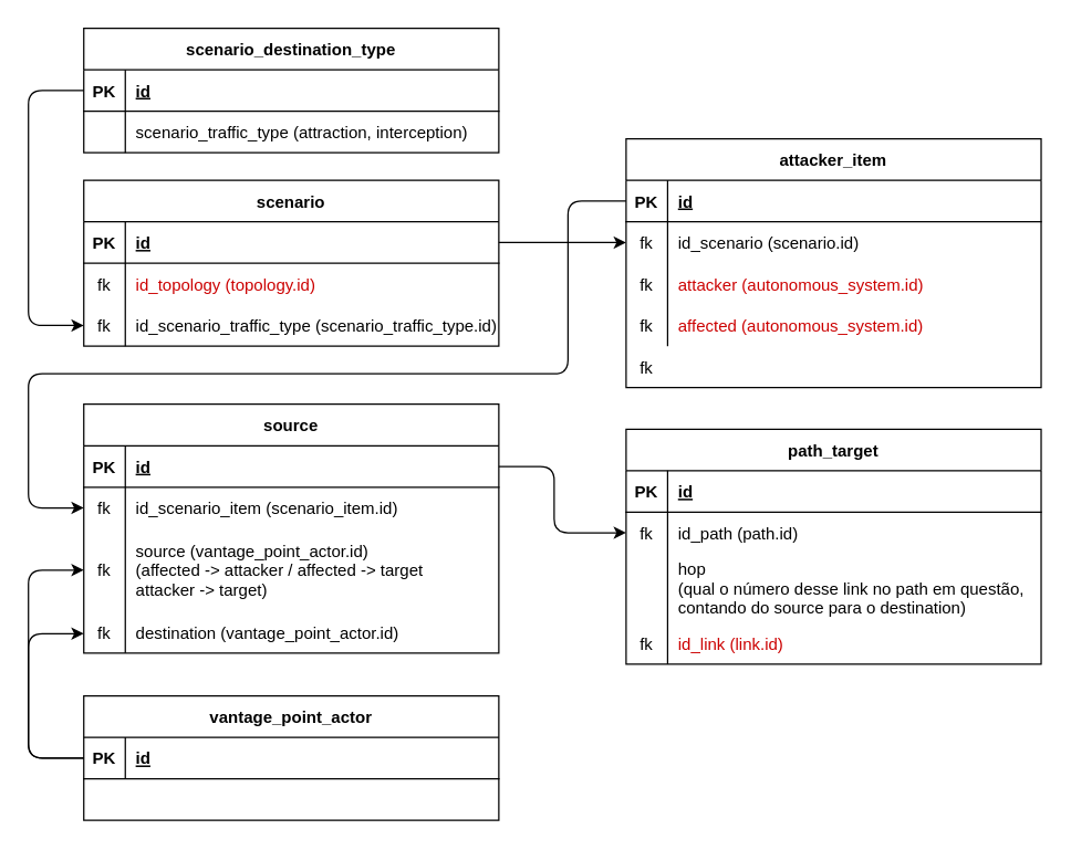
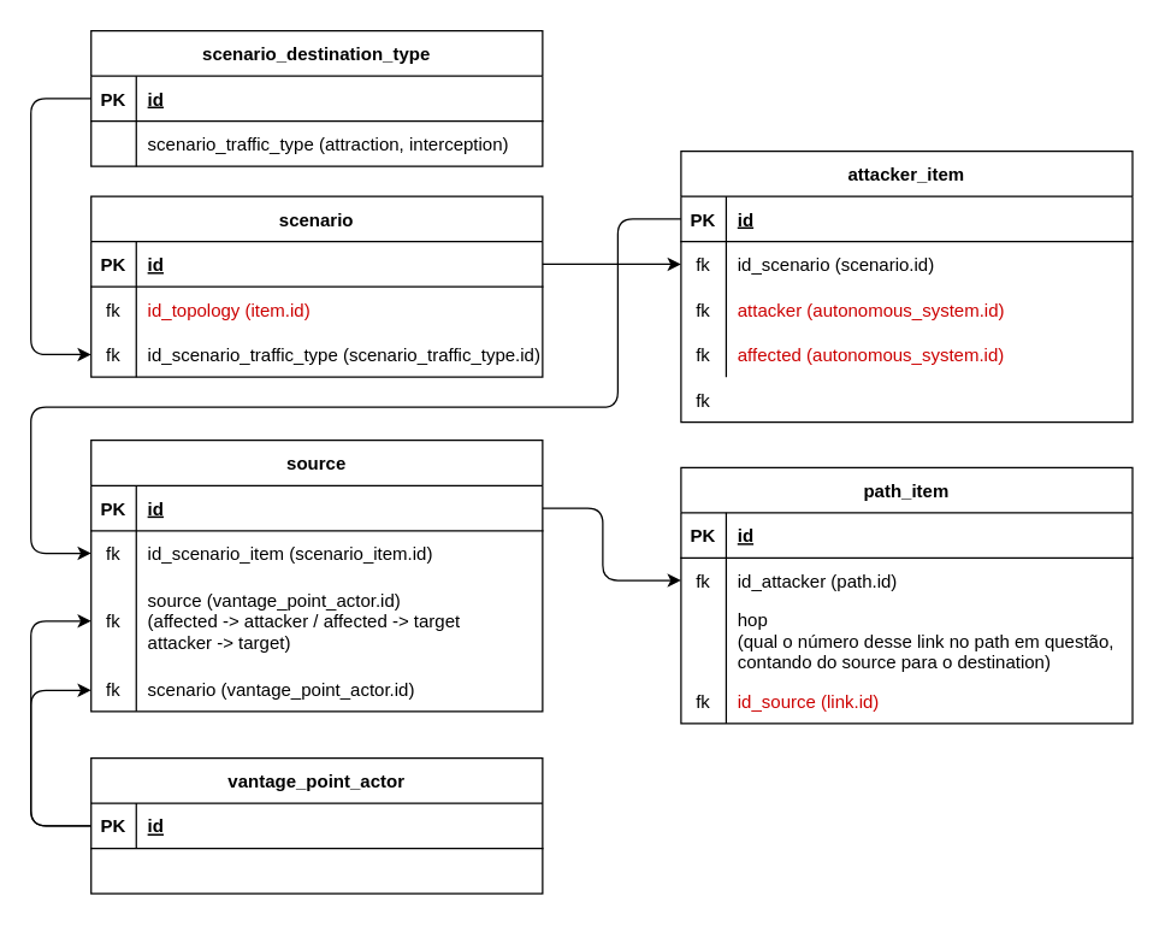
  <mxCell id="0" />
  <mxCell id="1" parent="0" />
  <mxCell id="2" value="" style="endArrow=classic;html=1;exitX=1;exitY=0.5;exitDx=0;exitDy=0;entryX=0;entryY=0.5;entryDx=0;entryDy=0;" parent="1" source="5" target="61" edge="1"><mxGeometry width="50" height="50" relative="1" as="geometry"><mxPoint x="370" y="530" as="sourcePoint" /><mxPoint x="451" y="145" as="targetPoint" /><Array as="points"><mxPoint x="390" y="175" /></Array></mxGeometry></mxCell>
  <mxCell id="3" value="" style="endArrow=classic;html=1;entryX=0;entryY=0.5;entryDx=0;entryDy=0;exitX=0;exitY=0.5;exitDx=0;exitDy=0;" parent="1" source="58" target="26" edge="1"><mxGeometry width="50" height="50" relative="1" as="geometry"><mxPoint x="430" y="120" as="sourcePoint" /><mxPoint x="420" y="480" as="targetPoint" /><Array as="points"><mxPoint x="410" y="145" /><mxPoint x="410" y="270" /><mxPoint x="200" y="270" /><mxPoint x="20" y="270" /><mxPoint x="20" y="367" /></Array></mxGeometry></mxCell>
  <mxCell id="4" value="scenario" style="shape=table;startSize=30;container=1;collapsible=1;childLayout=tableLayout;fixedRows=1;rowLines=0;fontStyle=1;align=center;resizeLast=1;" parent="1" vertex="1"><mxGeometry x="60" y="130" width="300" height="120" as="geometry"><mxRectangle x="60" y="150" width="80" height="30" as="alternateBounds" /></mxGeometry></mxCell>
  <mxCell id="5" value="" style="shape=partialRectangle;collapsible=0;dropTarget=0;pointerEvents=0;fillColor=none;top=0;left=0;bottom=1;right=0;points=[[0,0.5],[1,0.5]];portConstraint=eastwest;" parent="4" vertex="1"><mxGeometry y="30" width="300" height="30" as="geometry" /></mxCell>
  <mxCell id="6" value="PK" style="shape=partialRectangle;connectable=0;fillColor=none;top=0;left=0;bottom=0;right=0;fontStyle=1;overflow=hidden;" parent="5" vertex="1"><mxGeometry width="30" height="30" as="geometry" /></mxCell>
  <mxCell id="7" value="id" style="shape=partialRectangle;connectable=0;fillColor=none;top=0;left=0;bottom=0;right=0;align=left;spacingLeft=6;fontStyle=5;overflow=hidden;" parent="5" vertex="1"><mxGeometry x="30" width="270" height="30" as="geometry" /></mxCell>
  <mxCell id="8" value="" style="shape=partialRectangle;collapsible=0;dropTarget=0;pointerEvents=0;fillColor=none;top=0;left=0;bottom=0;right=0;points=[[0,0.5],[1,0.5]];portConstraint=eastwest;" parent="4" vertex="1"><mxGeometry y="60" width="300" height="30" as="geometry" /></mxCell>
  <mxCell id="9" value="fk" style="shape=partialRectangle;connectable=0;fillColor=none;top=0;left=0;bottom=0;right=0;editable=1;overflow=hidden;" parent="8" vertex="1"><mxGeometry width="30" height="30" as="geometry" /></mxCell>
- <mxCell id="10" value="id_topology (topology.id)" style="shape=partialRectangle;connectable=0;fillColor=none;top=0;left=0;bottom=0;right=0;align=left;spacingLeft=6;overflow=hidden;fontColor=#CC0000;" parent="8" vertex="1"><mxGeometry x="30" width="270" height="30" as="geometry" /></mxCell>
+ <mxCell id="10" value="id_topology (item.id)" style="shape=partialRectangle;connectable=0;fillColor=none;top=0;left=0;bottom=0;right=0;align=left;spacingLeft=6;overflow=hidden;fontColor=#CC0000;" parent="8" vertex="1"><mxGeometry x="30" width="270" height="30" as="geometry" /></mxCell>
  <mxCell id="11" style="shape=partialRectangle;collapsible=0;dropTarget=0;pointerEvents=0;fillColor=none;top=0;left=0;bottom=0;right=0;points=[[0,0.5],[1,0.5]];portConstraint=eastwest;" parent="4" vertex="1"><mxGeometry y="90" width="300" height="30" as="geometry" /></mxCell>
  <mxCell id="12" value="fk" style="shape=partialRectangle;connectable=0;fillColor=none;top=0;left=0;bottom=0;right=0;editable=1;overflow=hidden;" parent="11" vertex="1"><mxGeometry width="30" height="30" as="geometry" /></mxCell>
  <mxCell id="13" value="id_scenario_traffic_type (scenario_traffic_type.id)" style="shape=partialRectangle;connectable=0;fillColor=none;top=0;left=0;bottom=0;right=0;align=left;spacingLeft=6;overflow=hidden;" parent="11" vertex="1"><mxGeometry x="30" width="270" height="30" as="geometry" /></mxCell>
  <mxCell id="14" value="" style="endArrow=classic;html=1;exitX=0;exitY=0.5;exitDx=0;exitDy=0;entryX=0;entryY=0.5;entryDx=0;entryDy=0;" parent="1" source="16" target="11" edge="1"><mxGeometry width="50" height="50" relative="1" as="geometry"><mxPoint x="370" y="176" as="sourcePoint" /><mxPoint x="420" y="126" as="targetPoint" /><Array as="points"><mxPoint x="20" y="65" /><mxPoint x="20" y="235" /></Array></mxGeometry></mxCell>
  <mxCell id="15" value="scenario_destination_type" style="shape=table;startSize=30;container=1;collapsible=1;childLayout=tableLayout;fixedRows=1;rowLines=0;fontStyle=1;align=center;resizeLast=1;" parent="1" vertex="1"><mxGeometry x="60" y="20" width="300" height="90" as="geometry"><mxRectangle x="60" y="150" width="80" height="30" as="alternateBounds" /></mxGeometry></mxCell>
  <mxCell id="16" value="" style="shape=partialRectangle;collapsible=0;dropTarget=0;pointerEvents=0;fillColor=none;top=0;left=0;bottom=1;right=0;points=[[0,0.5],[1,0.5]];portConstraint=eastwest;" parent="15" vertex="1"><mxGeometry y="30" width="300" height="30" as="geometry" /></mxCell>
  <mxCell id="17" value="PK" style="shape=partialRectangle;connectable=0;fillColor=none;top=0;left=0;bottom=0;right=0;fontStyle=1;overflow=hidden;" parent="16" vertex="1"><mxGeometry width="30" height="30" as="geometry" /></mxCell>
  <mxCell id="18" value="id" style="shape=partialRectangle;connectable=0;fillColor=none;top=0;left=0;bottom=0;right=0;align=left;spacingLeft=6;fontStyle=5;overflow=hidden;" parent="16" vertex="1"><mxGeometry x="30" width="270" height="30" as="geometry" /></mxCell>
  <mxCell id="19" value="" style="shape=partialRectangle;collapsible=0;dropTarget=0;pointerEvents=0;fillColor=none;top=0;left=0;bottom=0;right=0;points=[[0,0.5],[1,0.5]];portConstraint=eastwest;" parent="15" vertex="1"><mxGeometry y="60" width="300" height="30" as="geometry" /></mxCell>
  <mxCell id="20" value="" style="shape=partialRectangle;connectable=0;fillColor=none;top=0;left=0;bottom=0;right=0;editable=1;overflow=hidden;" parent="19" vertex="1"><mxGeometry width="30" height="30" as="geometry" /></mxCell>
  <mxCell id="21" value="scenario_traffic_type (attraction, interception)" style="shape=partialRectangle;connectable=0;fillColor=none;top=0;left=0;bottom=0;right=0;align=left;spacingLeft=6;overflow=hidden;" parent="19" vertex="1"><mxGeometry x="30" width="270" height="30" as="geometry" /></mxCell>
  <mxCell id="22" value="source" style="shape=table;startSize=30;container=1;collapsible=1;childLayout=tableLayout;fixedRows=1;rowLines=0;fontStyle=1;align=center;resizeLast=1;" parent="1" vertex="1"><mxGeometry x="60" y="292" width="300" height="180" as="geometry"><mxRectangle x="60" y="150" width="80" height="30" as="alternateBounds" /></mxGeometry></mxCell>
  <mxCell id="23" value="" style="shape=partialRectangle;collapsible=0;dropTarget=0;pointerEvents=0;fillColor=none;top=0;left=0;bottom=1;right=0;points=[[0,0.5],[1,0.5]];portConstraint=eastwest;" parent="22" vertex="1"><mxGeometry y="30" width="300" height="30" as="geometry" /></mxCell>
  <mxCell id="24" value="PK" style="shape=partialRectangle;connectable=0;fillColor=none;top=0;left=0;bottom=0;right=0;fontStyle=1;overflow=hidden;" parent="23" vertex="1"><mxGeometry width="30" height="30" as="geometry" /></mxCell>
  <mxCell id="25" value="id" style="shape=partialRectangle;connectable=0;fillColor=none;top=0;left=0;bottom=0;right=0;align=left;spacingLeft=6;fontStyle=5;overflow=hidden;" parent="23" vertex="1"><mxGeometry x="30" width="270" height="30" as="geometry" /></mxCell>
  <mxCell id="26" value="" style="shape=partialRectangle;collapsible=0;dropTarget=0;pointerEvents=0;fillColor=none;top=0;left=0;bottom=0;right=0;points=[[0,0.5],[1,0.5]];portConstraint=eastwest;" parent="22" vertex="1"><mxGeometry y="60" width="300" height="30" as="geometry" /></mxCell>
  <mxCell id="27" value="fk" style="shape=partialRectangle;connectable=0;fillColor=none;top=0;left=0;bottom=0;right=0;editable=1;overflow=hidden;" parent="26" vertex="1"><mxGeometry width="30" height="30" as="geometry" /></mxCell>
  <mxCell id="28" value="id_scenario_item (scenario_item.id)" style="shape=partialRectangle;connectable=0;fillColor=none;top=0;left=0;bottom=0;right=0;align=left;spacingLeft=6;overflow=hidden;" parent="26" vertex="1"><mxGeometry x="30" width="270" height="30" as="geometry" /></mxCell>
  <mxCell id="29" style="shape=partialRectangle;collapsible=0;dropTarget=0;pointerEvents=0;fillColor=none;top=0;left=0;bottom=0;right=0;points=[[0,0.5],[1,0.5]];portConstraint=eastwest;" parent="22" vertex="1"><mxGeometry y="90" width="300" height="60" as="geometry" /></mxCell>
  <mxCell id="30" value="fk" style="shape=partialRectangle;connectable=0;fillColor=none;top=0;left=0;bottom=0;right=0;editable=1;overflow=hidden;" parent="29" vertex="1"><mxGeometry width="30" height="60" as="geometry" /></mxCell>
  <mxCell id="31" value="source (vantage_point_actor.id)&#10;(affected -&gt; attacker / affected -&gt; target&#10;attacker -&gt; target)" style="shape=partialRectangle;connectable=0;fillColor=none;top=0;left=0;bottom=0;right=0;align=left;spacingLeft=6;overflow=hidden;" parent="29" vertex="1"><mxGeometry x="30" width="270" height="60" as="geometry" /></mxCell>
  <mxCell id="32" style="shape=partialRectangle;collapsible=0;dropTarget=0;pointerEvents=0;fillColor=none;top=0;left=0;bottom=0;right=0;points=[[0,0.5],[1,0.5]];portConstraint=eastwest;" parent="22" vertex="1"><mxGeometry y="150" width="300" height="30" as="geometry" /></mxCell>
  <mxCell id="33" value="fk" style="shape=partialRectangle;connectable=0;fillColor=none;top=0;left=0;bottom=0;right=0;editable=1;overflow=hidden;" parent="32" vertex="1"><mxGeometry width="30" height="30" as="geometry" /></mxCell>
- <mxCell id="34" value="destination (vantage_point_actor.id)" style="shape=partialRectangle;connectable=0;fillColor=none;top=0;left=0;bottom=0;right=0;align=left;spacingLeft=6;overflow=hidden;" parent="32" vertex="1"><mxGeometry x="30" width="270" height="30" as="geometry" /></mxCell>
+ <mxCell id="34" value="scenario (vantage_point_actor.id)" style="shape=partialRectangle;connectable=0;fillColor=none;top=0;left=0;bottom=0;right=0;align=left;spacingLeft=6;overflow=hidden;" parent="32" vertex="1"><mxGeometry x="30" width="270" height="30" as="geometry" /></mxCell>
  <mxCell id="35" value="vantage_point_actor" style="shape=table;startSize=30;container=1;collapsible=1;childLayout=tableLayout;fixedRows=1;rowLines=0;fontStyle=1;align=center;resizeLast=1;" parent="1" vertex="1"><mxGeometry x="60" y="503" width="300" height="90" as="geometry"><mxRectangle x="60" y="150" width="80" height="30" as="alternateBounds" /></mxGeometry></mxCell>
  <mxCell id="36" value="" style="shape=partialRectangle;collapsible=0;dropTarget=0;pointerEvents=0;fillColor=none;top=0;left=0;bottom=1;right=0;points=[[0,0.5],[1,0.5]];portConstraint=eastwest;" parent="35" vertex="1"><mxGeometry y="30" width="300" height="30" as="geometry" /></mxCell>
  <mxCell id="37" value="PK" style="shape=partialRectangle;connectable=0;fillColor=none;top=0;left=0;bottom=0;right=0;fontStyle=1;overflow=hidden;" parent="36" vertex="1"><mxGeometry width="30" height="30" as="geometry" /></mxCell>
  <mxCell id="38" value="id" style="shape=partialRectangle;connectable=0;fillColor=none;top=0;left=0;bottom=0;right=0;align=left;spacingLeft=6;fontStyle=5;overflow=hidden;" parent="36" vertex="1"><mxGeometry x="30" width="270" height="30" as="geometry" /></mxCell>
  <mxCell id="39" value="" style="shape=partialRectangle;collapsible=0;dropTarget=0;pointerEvents=0;fillColor=none;top=0;left=0;bottom=0;right=0;points=[[0,0.5],[1,0.5]];portConstraint=eastwest;" parent="35" vertex="1"><mxGeometry y="60" width="300" height="30" as="geometry" /></mxCell>
  <mxCell id="40" value="" style="shape=partialRectangle;connectable=0;fillColor=none;top=0;left=0;bottom=0;right=0;editable=1;overflow=hidden;" parent="39" vertex="1"><mxGeometry width="30" height="30" as="geometry" /></mxCell>
  <mxCell id="41" value="" style="endArrow=classic;html=1;fontColor=#000000;entryX=0;entryY=0.5;entryDx=0;entryDy=0;exitX=0;exitY=0.5;exitDx=0;exitDy=0;" parent="1" source="36" target="29" edge="1"><mxGeometry width="50" height="50" relative="1" as="geometry"><mxPoint x="370" y="453" as="sourcePoint" /><mxPoint x="60" y="428" as="targetPoint" /><Array as="points"><mxPoint x="20" y="548" /><mxPoint x="20" y="412" /></Array></mxGeometry></mxCell>
  <mxCell id="42" value="" style="endArrow=classic;html=1;fontColor=#000000;entryX=0;entryY=0.5;entryDx=0;entryDy=0;exitX=0;exitY=0.5;exitDx=0;exitDy=0;" parent="1" edge="1"><mxGeometry width="50" height="50" relative="1" as="geometry"><mxPoint x="60" y="548" as="sourcePoint" /><mxPoint x="60" y="458" as="targetPoint" /><Array as="points"><mxPoint x="20" y="548" /><mxPoint x="20" y="458" /></Array></mxGeometry></mxCell>
- <mxCell id="43" value="path_target" style="shape=table;startSize=30;container=1;collapsible=1;childLayout=tableLayout;fixedRows=1;rowLines=0;fontStyle=1;align=center;resizeLast=1;" parent="1" vertex="1"><mxGeometry x="452" y="310" width="300" height="170" as="geometry"><mxRectangle x="60" y="150" width="80" height="30" as="alternateBounds" /></mxGeometry></mxCell>
+ <mxCell id="43" value="path_item" style="shape=table;startSize=30;container=1;collapsible=1;childLayout=tableLayout;fixedRows=1;rowLines=0;fontStyle=1;align=center;resizeLast=1;" parent="1" vertex="1"><mxGeometry x="452" y="310" width="300" height="170" as="geometry"><mxRectangle x="60" y="150" width="80" height="30" as="alternateBounds" /></mxGeometry></mxCell>
  <mxCell id="44" value="" style="shape=partialRectangle;collapsible=0;dropTarget=0;pointerEvents=0;fillColor=none;top=0;left=0;bottom=1;right=0;points=[[0,0.5],[1,0.5]];portConstraint=eastwest;" parent="43" vertex="1"><mxGeometry y="30" width="300" height="30" as="geometry" /></mxCell>
  <mxCell id="45" value="PK" style="shape=partialRectangle;connectable=0;fillColor=none;top=0;left=0;bottom=0;right=0;fontStyle=1;overflow=hidden;" parent="44" vertex="1"><mxGeometry width="30" height="30" as="geometry" /></mxCell>
  <mxCell id="46" value="id" style="shape=partialRectangle;connectable=0;fillColor=none;top=0;left=0;bottom=0;right=0;align=left;spacingLeft=6;fontStyle=5;overflow=hidden;" parent="44" vertex="1"><mxGeometry x="30" width="270" height="30" as="geometry" /></mxCell>
  <mxCell id="47" style="shape=partialRectangle;collapsible=0;dropTarget=0;pointerEvents=0;fillColor=none;top=0;left=0;bottom=0;right=0;points=[[0,0.5],[1,0.5]];portConstraint=eastwest;" parent="43" vertex="1"><mxGeometry y="60" width="300" height="30" as="geometry" /></mxCell>
  <mxCell id="48" value="fk" style="shape=partialRectangle;connectable=0;fillColor=none;top=0;left=0;bottom=0;right=0;editable=1;overflow=hidden;" parent="47" vertex="1"><mxGeometry width="30" height="30" as="geometry" /></mxCell>
- <mxCell id="49" value="id_path (path.id)" style="shape=partialRectangle;connectable=0;fillColor=none;top=0;left=0;bottom=0;right=0;align=left;spacingLeft=6;overflow=hidden;" parent="47" vertex="1"><mxGeometry x="30" width="270" height="30" as="geometry" /></mxCell>
+ <mxCell id="49" value="id_attacker (path.id)" style="shape=partialRectangle;connectable=0;fillColor=none;top=0;left=0;bottom=0;right=0;align=left;spacingLeft=6;overflow=hidden;" parent="47" vertex="1"><mxGeometry x="30" width="270" height="30" as="geometry" /></mxCell>
  <mxCell id="50" value="" style="shape=partialRectangle;collapsible=0;dropTarget=0;pointerEvents=0;fillColor=none;top=0;left=0;bottom=0;right=0;points=[[0,0.5],[1,0.5]];portConstraint=eastwest;" parent="43" vertex="1"><mxGeometry y="90" width="300" height="50" as="geometry" /></mxCell>
  <mxCell id="51" value="" style="shape=partialRectangle;connectable=0;fillColor=none;top=0;left=0;bottom=0;right=0;editable=1;overflow=hidden;" parent="50" vertex="1"><mxGeometry width="30" height="50" as="geometry" /></mxCell>
  <mxCell id="52" value="hop &#10;(qual o número desse link no path em questão,&#10;contando do source para o destination)" style="shape=partialRectangle;connectable=0;fillColor=none;top=0;left=0;bottom=0;right=0;align=left;spacingLeft=6;overflow=hidden;" parent="50" vertex="1"><mxGeometry x="30" width="270" height="50" as="geometry" /></mxCell>
  <mxCell id="53" value="" style="shape=partialRectangle;collapsible=0;dropTarget=0;pointerEvents=0;fillColor=none;top=0;left=0;bottom=0;right=0;points=[[0,0.5],[1,0.5]];portConstraint=eastwest;" parent="43" vertex="1"><mxGeometry y="140" width="300" height="30" as="geometry" /></mxCell>
  <mxCell id="54" value="fk" style="shape=partialRectangle;connectable=0;fillColor=none;top=0;left=0;bottom=0;right=0;editable=1;overflow=hidden;" parent="53" vertex="1"><mxGeometry width="30" height="30" as="geometry" /></mxCell>
- <mxCell id="55" value="id_link (link.id)" style="shape=partialRectangle;connectable=0;fillColor=none;top=0;left=0;bottom=0;right=0;align=left;spacingLeft=6;overflow=hidden;fontColor=#CC0000;" parent="53" vertex="1"><mxGeometry x="30" width="270" height="30" as="geometry" /></mxCell>
+ <mxCell id="55" value="id_source (link.id)" style="shape=partialRectangle;connectable=0;fillColor=none;top=0;left=0;bottom=0;right=0;align=left;spacingLeft=6;overflow=hidden;fontColor=#CC0000;" parent="53" vertex="1"><mxGeometry x="30" width="270" height="30" as="geometry" /></mxCell>
  <mxCell id="56" value="" style="endArrow=classic;html=1;fontColor=#000000;exitX=1;exitY=0.5;exitDx=0;exitDy=0;entryX=0;entryY=0.5;entryDx=0;entryDy=0;" parent="1" source="23" target="47" edge="1"><mxGeometry width="50" height="50" relative="1" as="geometry"><mxPoint x="370" y="640" as="sourcePoint" /><mxPoint x="420" y="590" as="targetPoint" /><Array as="points"><mxPoint x="400" y="337" /><mxPoint x="400" y="385" /></Array></mxGeometry></mxCell>
  <mxCell id="57" value="attacker_item" style="shape=table;startSize=30;container=1;collapsible=1;childLayout=tableLayout;fixedRows=1;rowLines=0;fontStyle=1;align=center;resizeLast=1;" parent="1" vertex="1"><mxGeometry x="452" y="100" width="300" height="180" as="geometry"><mxRectangle x="60" y="150" width="80" height="30" as="alternateBounds" /></mxGeometry></mxCell>
  <mxCell id="58" value="" style="shape=partialRectangle;collapsible=0;dropTarget=0;pointerEvents=0;fillColor=none;top=0;left=0;bottom=1;right=0;points=[[0,0.5],[1,0.5]];portConstraint=eastwest;" parent="57" vertex="1"><mxGeometry y="30" width="300" height="30" as="geometry" /></mxCell>
  <mxCell id="59" value="PK" style="shape=partialRectangle;connectable=0;fillColor=none;top=0;left=0;bottom=0;right=0;fontStyle=1;overflow=hidden;" parent="58" vertex="1"><mxGeometry width="30" height="30" as="geometry" /></mxCell>
  <mxCell id="60" value="id" style="shape=partialRectangle;connectable=0;fillColor=none;top=0;left=0;bottom=0;right=0;align=left;spacingLeft=6;fontStyle=5;overflow=hidden;" parent="58" vertex="1"><mxGeometry x="30" width="270" height="30" as="geometry" /></mxCell>
  <mxCell id="61" value="" style="shape=partialRectangle;collapsible=0;dropTarget=0;pointerEvents=0;fillColor=none;top=0;left=0;bottom=0;right=0;points=[[0,0.5],[1,0.5]];portConstraint=eastwest;" parent="57" vertex="1"><mxGeometry y="60" width="300" height="30" as="geometry" /></mxCell>
  <mxCell id="62" value="fk" style="shape=partialRectangle;connectable=0;fillColor=none;top=0;left=0;bottom=0;right=0;editable=1;overflow=hidden;" parent="61" vertex="1"><mxGeometry width="30" height="30" as="geometry" /></mxCell>
  <mxCell id="63" value="id_scenario (scenario.id)" style="shape=partialRectangle;connectable=0;fillColor=none;top=0;left=0;bottom=0;right=0;align=left;spacingLeft=6;overflow=hidden;" parent="61" vertex="1"><mxGeometry x="30" width="270" height="30" as="geometry" /></mxCell>
  <mxCell id="64" value="" style="shape=partialRectangle;collapsible=0;dropTarget=0;pointerEvents=0;fillColor=none;top=0;left=0;bottom=0;right=0;points=[[0,0.5],[1,0.5]];portConstraint=eastwest;" parent="57" vertex="1"><mxGeometry y="90" width="300" height="30" as="geometry" /></mxCell>
  <mxCell id="65" value="fk" style="shape=partialRectangle;connectable=0;fillColor=none;top=0;left=0;bottom=0;right=0;editable=1;overflow=hidden;" parent="64" vertex="1"><mxGeometry width="30" height="30" as="geometry" /></mxCell>
  <mxCell id="66" value="attacker (autonomous_system.id)" style="shape=partialRectangle;connectable=0;fillColor=none;top=0;left=0;bottom=0;right=0;align=left;spacingLeft=6;overflow=hidden;fontColor=#CC0000;" parent="64" vertex="1"><mxGeometry x="30" width="270" height="30" as="geometry" /></mxCell>
  <mxCell id="67" value="" style="shape=partialRectangle;collapsible=0;dropTarget=0;pointerEvents=0;fillColor=none;top=0;left=0;bottom=0;right=0;points=[[0,0.5],[1,0.5]];portConstraint=eastwest;" parent="57" vertex="1"><mxGeometry y="120" width="300" height="30" as="geometry" /></mxCell>
  <mxCell id="68" value="fk" style="shape=partialRectangle;connectable=0;fillColor=none;top=0;left=0;bottom=0;right=0;editable=1;overflow=hidden;" parent="67" vertex="1"><mxGeometry width="30" height="30" as="geometry" /></mxCell>
  <mxCell id="69" value="affected (autonomous_system.id)" style="shape=partialRectangle;connectable=0;fillColor=none;top=0;left=0;bottom=0;right=0;align=left;spacingLeft=6;overflow=hidden;fontColor=#CC0000;" parent="67" vertex="1"><mxGeometry x="30" width="270" height="30" as="geometry" /></mxCell>
  <mxCell id="70" style="shape=partialRectangle;collapsible=0;dropTarget=0;pointerEvents=0;fillColor=none;top=0;left=0;bottom=0;right=0;points=[[0,0.5],[1,0.5]];portConstraint=eastwest;" parent="57" vertex="1"><mxGeometry y="150" width="300" height="30" as="geometry" /></mxCell>
  <mxCell id="71" value="fk" style="shape=partialRectangle;connectable=0;fillColor=none;top=0;left=0;bottom=0;right=0;editable=1;overflow=hidden;" parent="70" vertex="1"><mxGeometry width="30" height="30" as="geometry" /></mxCell>
